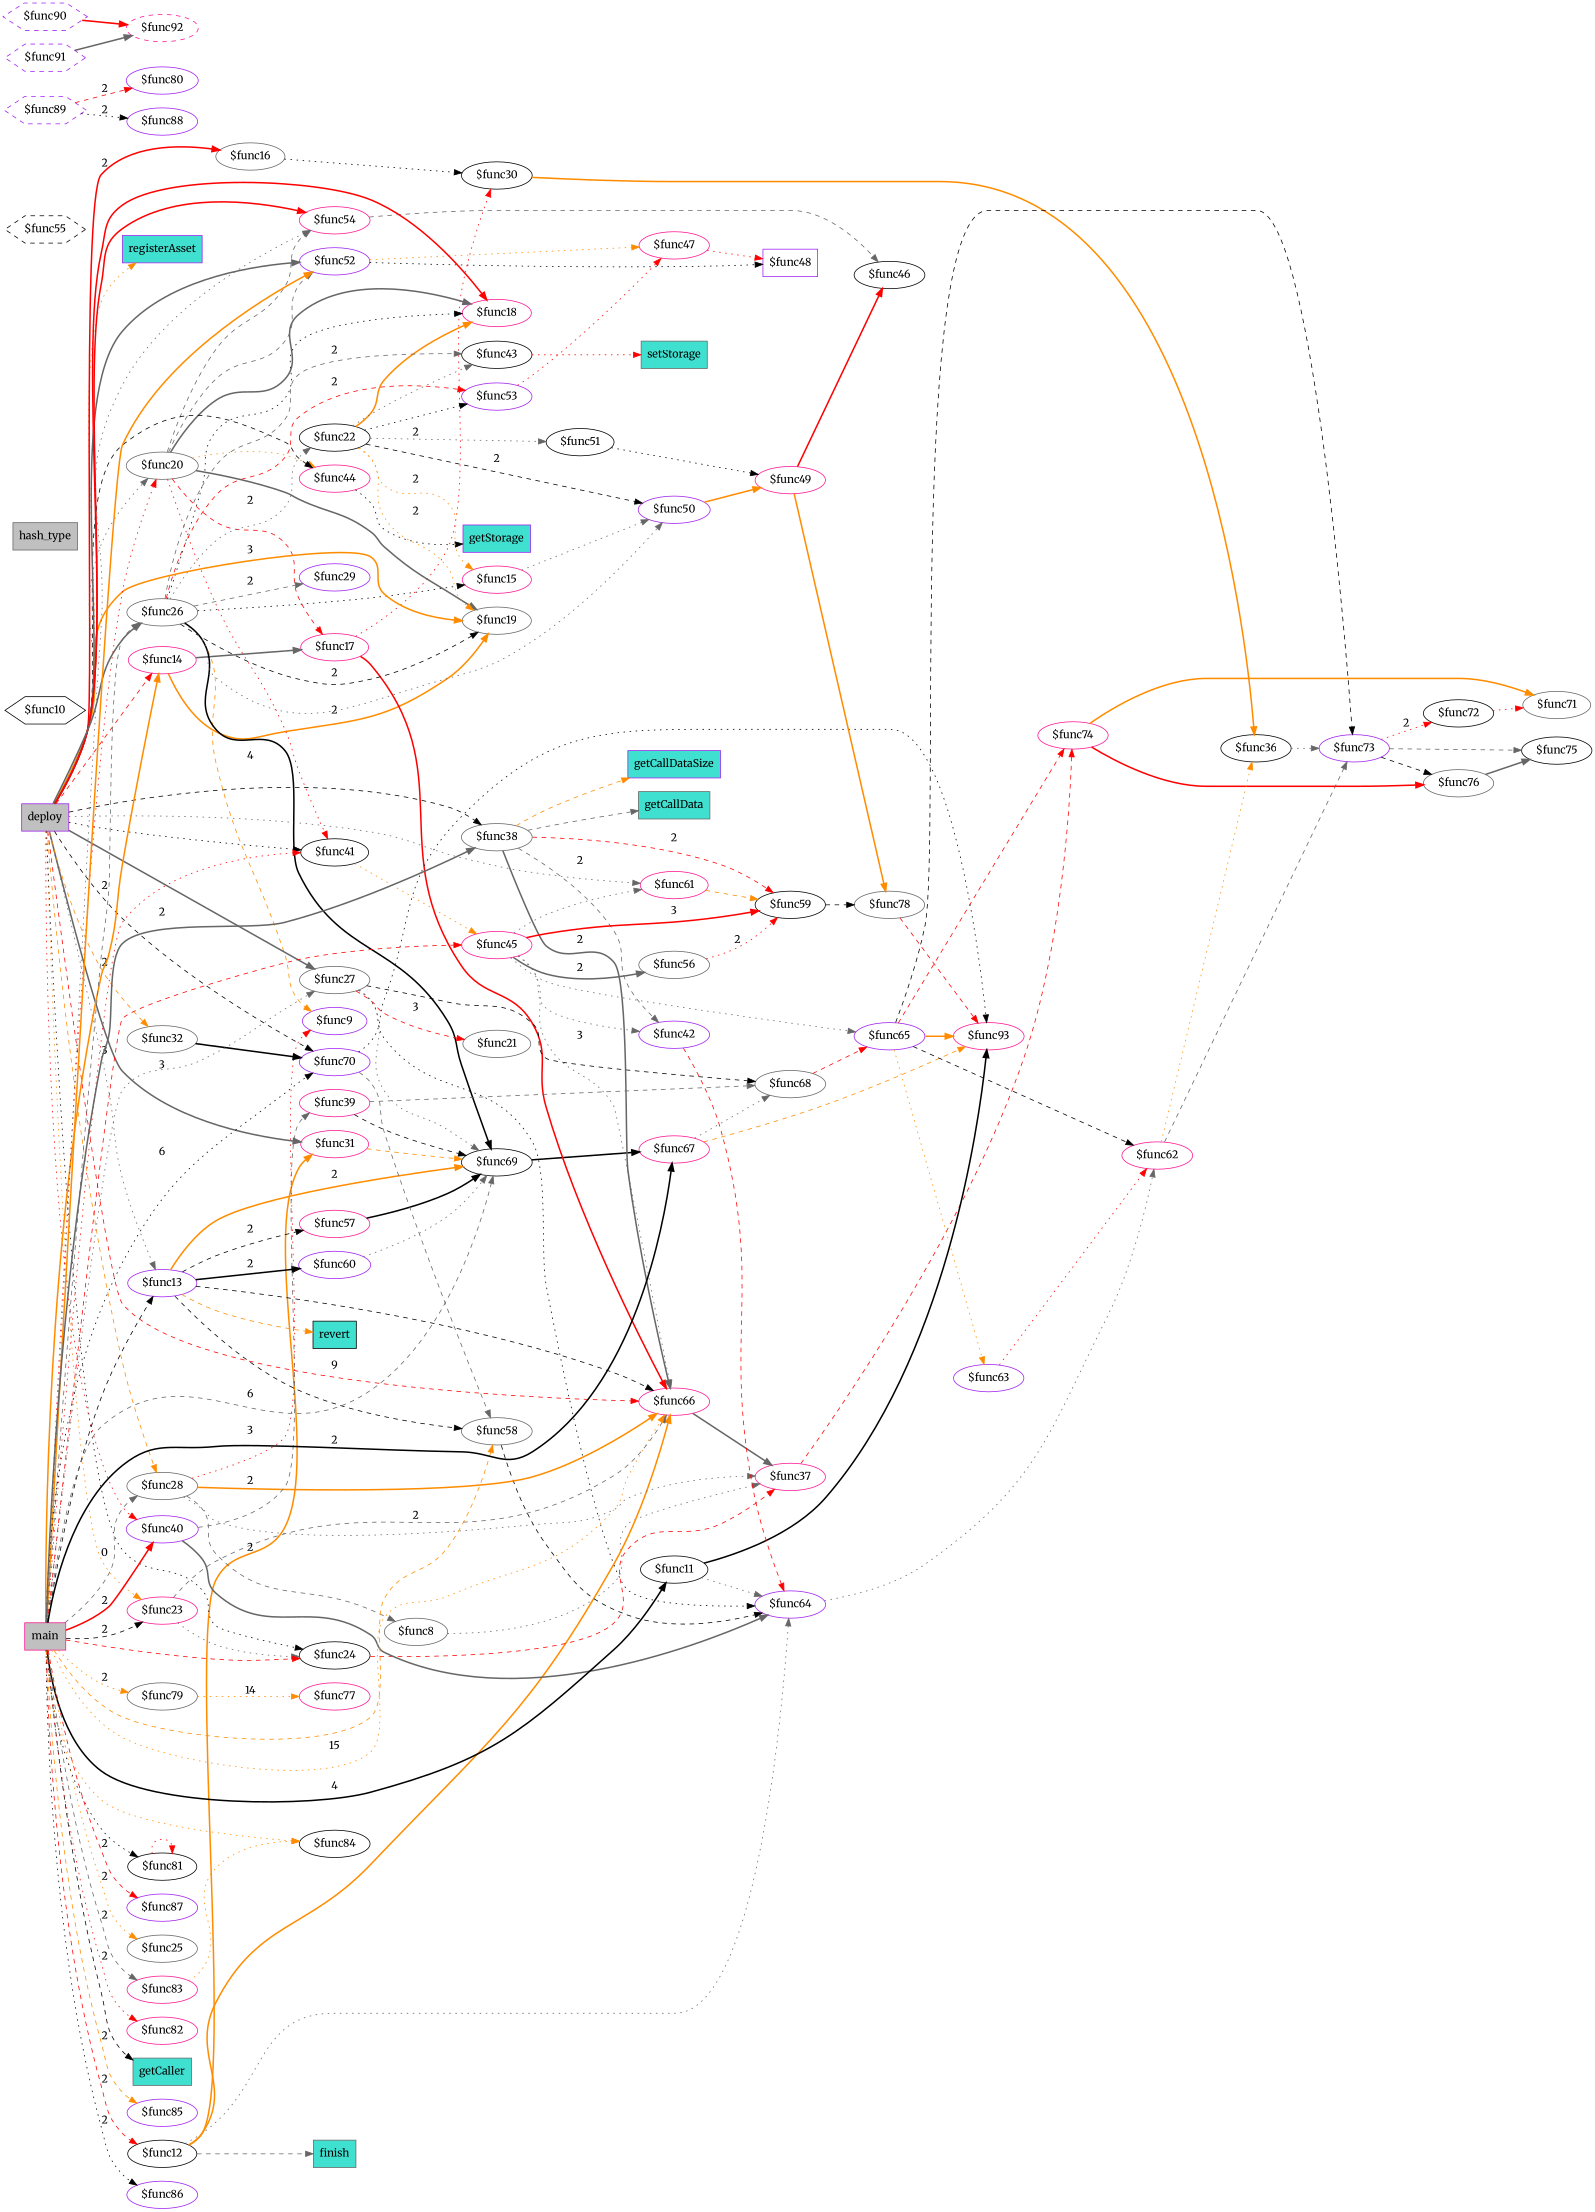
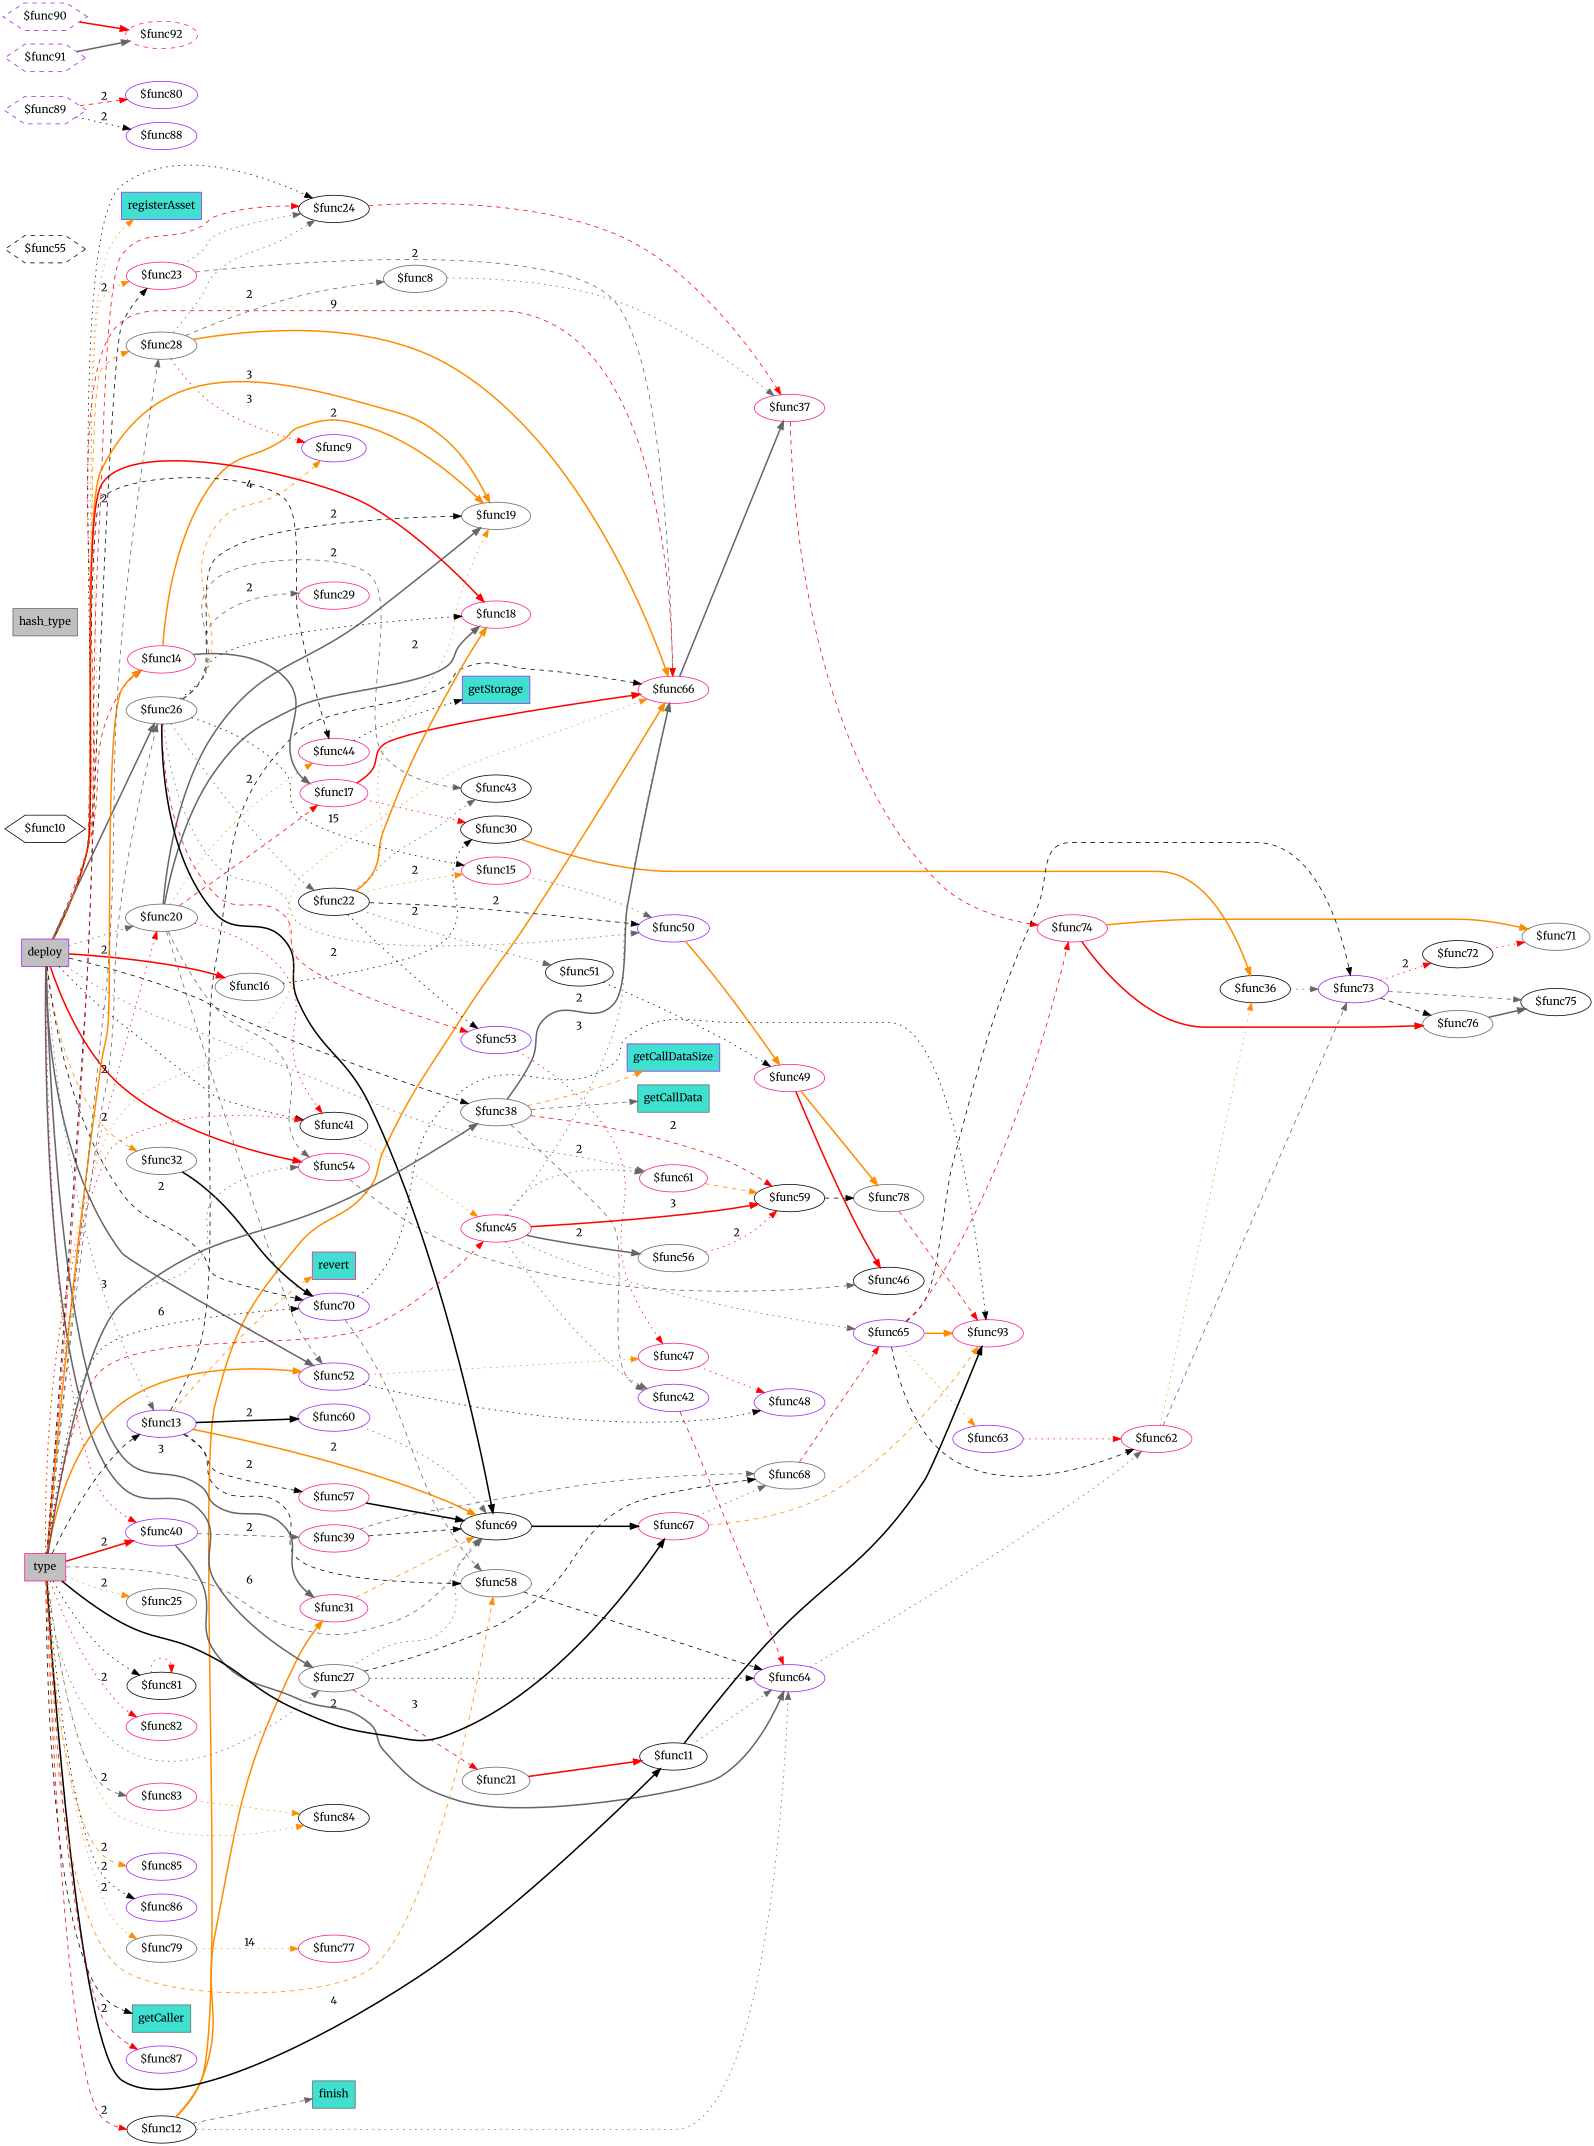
  digraph {
    fontname=Merriweather
    rankdir=LR
    node [color=purple fillcolor=white fontname=Merriweather shape=ellipse style=filled]
    edge [color=gray40 fontname=Merriweather style=dotted]
-   setStorage [color=gray40 fillcolor=turquoise shape=box]
    getCallDataSize [fillcolor=turquoise shape=box]
    getCallData [color=gray40 fillcolor=turquoise shape=box]
    getCaller [color=gray40 fillcolor=turquoise shape=box]
    getStorage [fillcolor=turquoise shape=box]
    finish [color=gray40 fillcolor=turquoise shape=box]
-   revert [color=black fillcolor=turquoise shape=box]
+   revert [color=deeppink fillcolor=turquoise shape=box]
    registerAsset [fillcolor=turquoise shape=box]
    "$func8" [color=gray40]
    "$func37" [color=deeppink]
    "$func9"
    "$func10" [color=black shape=hexagon]
    "$func11" [color=black]
    "$func64"
    "$func93" [color=deeppink]
    "$func12" [color=black]
    "$func31" [color=deeppink]
    "$func66" [color=deeppink]
    "$func13"
    "$func57" [color=deeppink]
    "$func58" [color=gray40]
    "$func60"
    "$func69" [color=black]
    "$func14" [color=deeppink]
    "$func17" [color=deeppink]
    "$func19" [color=gray40]
    "$func15" [color=deeppink]
    "$func50"
    "$func16" [color=gray40]
    "$func30" [color=black]
    "$func18" [color=deeppink]
    "$func20" [color=gray40]
    "$func41" [color=black]
    "$func44" [color=deeppink]
    "$func52"
    "$func54" [color=deeppink]
    "$func21" [color=gray40]
    "$func22" [color=black]
    "$func43" [color=black]
    "$func51" [color=black]
    "$func53"
    "$func23" [color=deeppink]
    "$func24" [color=black]
    "$func25" [color=gray40]
    "$func26" [color=gray40]
-   "$func29"
+   "$func29" [color=deeppink]
    "$func27" [color=gray40]
    "$func68" [color=gray40]
    "$func28" [color=gray40]
    "$func36" [color=black]
    "$func32" [color=gray40]
    "$func70"
    hash_type [color=gray40 fillcolor=grey shape=box]
    deploy [fillcolor=grey shape=box]
    "$func38" [color=gray40]
    "$func40"
    "$func61" [color=deeppink]
-   main [color=deeppink fillcolor=grey shape=box]
+   main [color=deeppink fillcolor=grey shape=box label=type]
    "$func45" [color=deeppink]
    "$func67" [color=deeppink]
    "$func79" [color=gray40]
    "$func81" [color=black]
    "$func82" [color=deeppink]
    "$func83" [color=deeppink]
    "$func84" [color=black]
    "$func85"
    "$func86"
    "$func87"
    "$func73"
    "$func74" [color=deeppink]
    "$func42"
    "$func59" [color=black]
    "$func39" [color=deeppink]
    "$func56" [color=gray40]
    "$func65"
    "$func46" [color=black]
    "$func47" [color=deeppink]
-   "$func48" [shape=box]
+   "$func48"
    "$func49" [color=deeppink]
    "$func78" [color=gray40]
    "$func55" [color=black shape=hexagon style=dashed]
    "$func62" [color=deeppink]
    "$func63"
    "$func71" [color=gray40]
    "$func72" [color=black]
    "$func75" [color=black]
    "$func76" [color=gray40]
    "$func77" [color=deeppink]
    "$func80"
    "$func88"
    "$func89" [shape=hexagon style=dashed]
    "$func90" [shape=hexagon style=dashed]
    "$func92" [color=deeppink style=dashed]
    "$func91" [shape=hexagon style=dashed]
    subgraph sub_1 {
-     setStorage
      getCallDataSize
      getCallData
      getCaller
      getStorage
      finish
      revert
      registerAsset
      "$func8"
      "$func37"
      "$func9"
      "$func10"
      "$func11"
      "$func64"
      "$func93"
      "$func12"
      "$func31"
      "$func66"
      "$func13"
      "$func57"
      "$func58"
      "$func60"
      "$func69"
      "$func14"
      "$func17"
      "$func19"
      "$func15"
      "$func50"
      "$func16"
      "$func30"
      "$func18"
      "$func20"
      "$func41"
      "$func44"
      "$func52"
      "$func54"
      "$func21"
      "$func22"
      "$func43"
      "$func51"
      "$func53"
      "$func23"
      "$func24"
      "$func25"
      "$func26"
      "$func29"
      "$func27"
      "$func68"
      "$func28"
      "$func36"
      "$func32"
      "$func70"
      hash_type
      deploy
      "$func38"
      "$func40"
      "$func61"
      main
      "$func45"
      "$func67"
      "$func79"
      "$func81"
      "$func82"
      "$func83"
      "$func84"
      "$func85"
      "$func86"
      "$func87"
      "$func73"
      "$func74"
      "$func42"
      "$func59"
      "$func39"
      "$func56"
      "$func65"
      "$func46"
      "$func47"
      "$func48"
      "$func49"
      "$func78"
      "$func55"
      "$func62"
      "$func63"
      "$func71"
      "$func72"
      "$func75"
      "$func76"
      "$func77"
      "$func80"
      "$func88"
      "$func89"
      "$func90"
      "$func92"
      "$func91"
    }
    "$func8" -> "$func37"
    "$func37" -> "$func74" [color=red style=dashed]
    "$func11" -> "$func64"
    "$func11" -> "$func93" [color=black style=bold]
    "$func64" -> "$func62"
    "$func12" -> finish [style=dashed]
    "$func12" -> "$func64"
    "$func12" -> "$func31" [color=darkorange style=bold]
    "$func12" -> "$func66" [color=darkorange style=bold]
    "$func31" -> "$func69" [color=darkorange style=dashed]
    "$func66" -> "$func37" [style=bold]
    "$func13" -> revert [color=darkorange style=dashed]
    "$func13" -> "$func66" [color=black style=dashed]
    "$func13" -> "$func57" [color=black label=2 style=dashed]
    "$func13" -> "$func58" [color=black style=dashed]
    "$func13" -> "$func60" [color=black label=2 style=bold]
    "$func13" -> "$func69" [color=darkorange label=2 style=bold]
    "$func57" -> "$func69" [color=black style=bold]
    "$func58" -> "$func64" [color=black style=dashed]
    "$func60" -> "$func69"
    "$func69" -> "$func67" [color=black style=bold]
    "$func14" -> "$func17" [style=bold]
    "$func14" -> "$func19" [color=darkorange label=2 style=bold]
    "$func17" -> "$func66" [color=red style=bold]
    "$func17" -> "$func30" [color=red]
    "$func15" -> "$func50"
    "$func50" -> "$func49" [color=darkorange style=bold]
    "$func16" -> "$func30" [color=black]
    "$func30" -> "$func36" [color=darkorange style=bold]
    "$func20" -> "$func17" [color=red style=dashed]
    "$func20" -> "$func19" [style=bold]
    "$func20" -> "$func18" [style=bold]
    "$func20" -> "$func41" [color=red]
    "$func20" -> "$func44" [color=darkorange]
    "$func20" -> "$func52" [style=dashed]
    "$func20" -> "$func54" [style=dashed]
    "$func41" -> "$func45" [color=darkorange]
    "$func44" -> getStorage [color=black]
    "$func52" -> "$func47" [color=darkorange]
    "$func52" -> "$func48" [color=black]
    "$func54" -> "$func46" [style=dashed]
+   "$func21" -> "$func11" [color=red style=bold]
    "$func22" -> "$func19" [color=darkorange label=2]
    "$func22" -> "$func15" [color=darkorange label=2]
    "$func22" -> "$func50" [color=black label=2 style=dashed]
    "$func22" -> "$func18" [color=darkorange style=bold]
    "$func22" -> "$func43"
    "$func22" -> "$func51" [label=2]
    "$func22" -> "$func53" [color=black]
-   "$func43" -> setStorage [color=red]
    "$func51" -> "$func49" [color=black]
    "$func53" -> "$func47" [color=red]
    "$func23" -> "$func66" [label=2 style=dashed]
    "$func23" -> "$func24"
    "$func24" -> "$func37" [color=red style=dashed]
    "$func26" -> "$func9" [color=darkorange label=4 style=dashed]
    "$func26" -> "$func69" [color=black style=bold]
    "$func26" -> "$func19" [color=black label=2 style=dashed]
    "$func26" -> "$func15" [color=black]
    "$func26" -> "$func50"
    "$func26" -> "$func18" [color=black]
    "$func26" -> "$func22" [label=2]
    "$func26" -> "$func43" [label=2 style=dashed]
    "$func26" -> "$func53" [color=red label=2 style=dashed]
    "$func26" -> "$func29" [label=2 style=dashed]
    "$func27" -> "$func64" [color=black]
    "$func27" -> "$func69"
    "$func27" -> "$func21" [color=red label=3 style=dashed]
    "$func27" -> "$func68" [color=black style=dashed]
    "$func68" -> "$func65" [color=red style=dashed]
    "$func28" -> "$func8" [label=2 style=dashed]
-   "$func28" -> "$func37"
+   "$func28" -> "$func24"
    "$func28" -> "$func9" [color=red label=3]
    "$func28" -> "$func66" [color=darkorange style=bold]
    "$func36" -> "$func73"
    "$func32" -> "$func70" [color=black style=bold]
    "$func70" -> "$func93" [color=black]
    "$func70" -> "$func58" [style=dashed]
    deploy -> registerAsset [color=darkorange]
    deploy -> "$func31" [label=3 style=bold]
    deploy -> "$func66" [color=red label=9 style=dashed]
    deploy -> "$func13" [label=3]
    deploy -> "$func14" [color=red style=dashed]
    deploy -> "$func19" [color=darkorange label=3 style=bold]
    deploy -> "$func16" [color=red label=2 style=bold]
    deploy -> "$func18" [color=red style=bold]
    deploy -> "$func20"
    deploy -> "$func41" [color=black]
    deploy -> "$func44" [color=black style=dashed]
    deploy -> "$func52" [style=bold]
    deploy -> "$func54" [color=red style=bold]
-   deploy -> "$func23" [color=darkorange label=0]
+   deploy -> "$func23" [color=darkorange label=2]
    deploy -> "$func24" [color=black]
    deploy -> "$func26" [style=bold]
    deploy -> "$func27" [style=bold]
    deploy -> "$func28" [color=darkorange style=dashed]
    deploy -> "$func32" [color=darkorange label=2 style=dashed]
    deploy -> "$func70" [color=black label=2 style=dashed]
    deploy -> "$func38" [color=black style=dashed]
    deploy -> "$func40" [color=red]
    deploy -> "$func61"
    "$func38" -> getCallDataSize [color=darkorange style=dashed]
    "$func38" -> getCallData [style=dashed]
    "$func38" -> "$func66" [label=2 style=bold]
    "$func38" -> "$func42" [label=2 style=dashed]
    "$func38" -> "$func59" [color=red label=2 style=dashed]
    "$func40" -> "$func64" [style=bold]
    "$func40" -> "$func39" [label=2 style=dashed]
    "$func61" -> "$func59" [color=darkorange style=dashed]
    main -> getCaller [color=black style=dashed]
    main -> "$func11" [color=black label=4 style=bold]
    main -> "$func12" [color=red label=2 style=dashed]
    main -> "$func66" [color=darkorange label=15]
    main -> "$func13" [color=black style=dashed]
    main -> "$func58" [color=darkorange style=dashed]
    main -> "$func69" [label=6 style=dashed]
    main -> "$func14" [color=darkorange style=bold]
    main -> "$func20" [color=red]
    main -> "$func41" [color=red]
    main -> "$func52" [color=darkorange style=bold]
    main -> "$func54"
    main -> "$func23" [color=black label=2 style=dashed]
    main -> "$func24" [color=red style=dashed]
    main -> "$func25" [color=darkorange label=2]
    main -> "$func26" [label=2 style=dashed]
    main -> "$func27"
    main -> "$func28" [style=dashed]
    main -> "$func70" [color=black label=6]
    main -> "$func38" [style=bold]
    main -> "$func40" [color=red label=2 style=bold]
    main -> "$func45" [color=red style=dashed]
    main -> "$func67" [color=black label=2 style=bold]
    main -> "$func79" [color=darkorange label=2]
    main -> "$func81" [color=black]
    main -> "$func82" [color=red label=2]
    main -> "$func83" [label=2 style=dashed]
    main -> "$func84" [color=darkorange]
    main -> "$func85" [color=darkorange label=2 style=dashed]
    main -> "$func86" [color=black label=2]
    main -> "$func87" [color=red label=2 style=dashed]
    "$func45" -> "$func66" [label=3]
    "$func45" -> "$func61"
    "$func45" -> "$func42"
    "$func45" -> "$func59" [color=red label=3 style=bold]
    "$func45" -> "$func56" [label=2 style=bold]
    "$func45" -> "$func65"
    "$func67" -> "$func93" [color=darkorange style=dashed]
    "$func67" -> "$func68"
    "$func79" -> "$func77" [color=darkorange label=14]
    "$func81" -> "$func81" [color=red]
    "$func83" -> "$func84" [color=darkorange]
    "$func73" -> "$func72" [color=red label=2]
    "$func73" -> "$func75" [style=dashed]
    "$func73" -> "$func76" [color=black style=dashed]
    "$func74" -> "$func71" [color=darkorange style=bold]
    "$func74" -> "$func76" [color=red style=bold]
    "$func42" -> "$func64" [color=red style=dashed]
    "$func59" -> "$func78" [color=black style=dashed]
    "$func39" -> "$func69" [color=black style=dashed]
    "$func39" -> "$func68" [style=dashed]
    "$func56" -> "$func59" [color=red label=2]
    "$func65" -> "$func93" [color=darkorange style=bold]
    "$func65" -> "$func73" [color=black style=dashed]
    "$func65" -> "$func74" [color=red style=dashed]
    "$func65" -> "$func62" [color=black style=dashed]
    "$func65" -> "$func63" [color=darkorange]
    "$func47" -> "$func48" [color=red]
    "$func49" -> "$func46" [color=red style=bold]
    "$func49" -> "$func78" [color=darkorange style=bold]
    "$func78" -> "$func93" [color=red style=dashed]
    "$func62" -> "$func36" [color=darkorange]
    "$func62" -> "$func73" [style=dashed]
    "$func63" -> "$func62" [color=red]
    "$func72" -> "$func71" [color=red]
    "$func76" -> "$func75" [style=bold]
    "$func89" -> "$func80" [color=red label=2 style=dashed]
    "$func89" -> "$func88" [color=black label=2]
    "$func90" -> "$func92" [color=red style=bold]
    "$func91" -> "$func92" [style=bold]
  }
